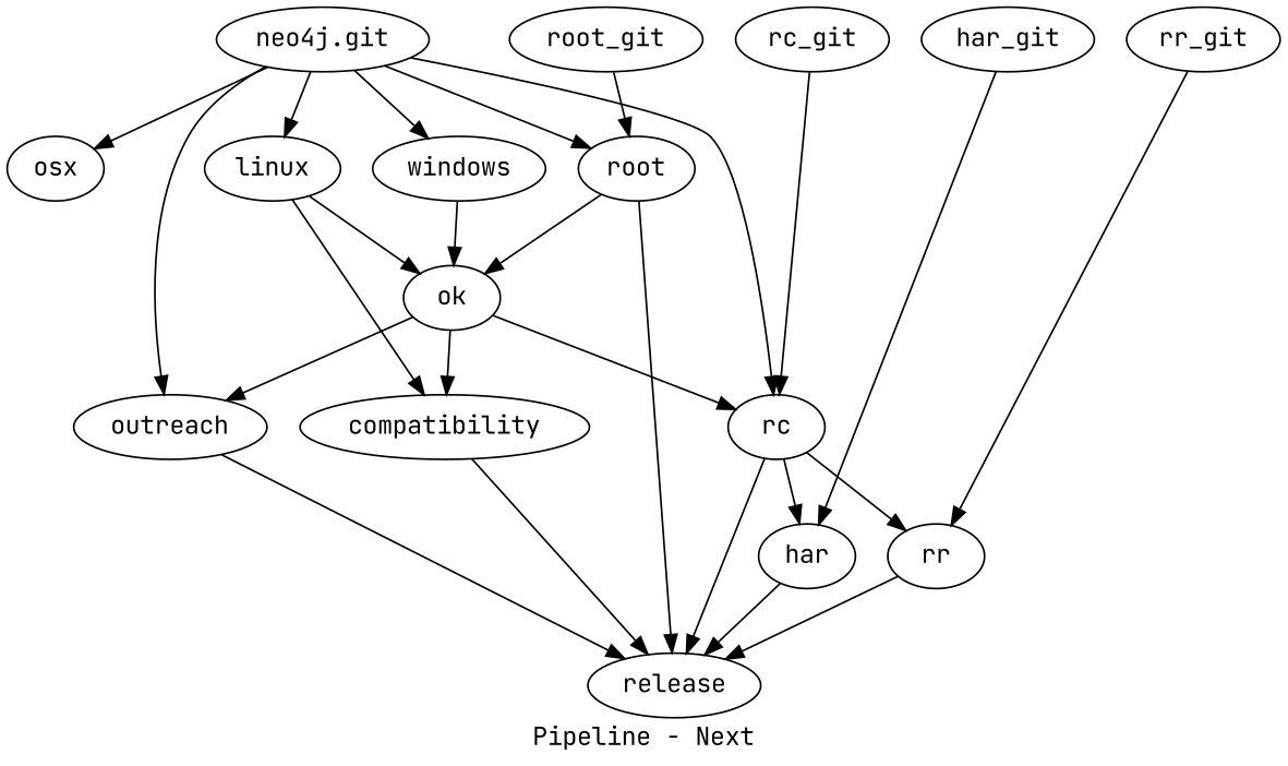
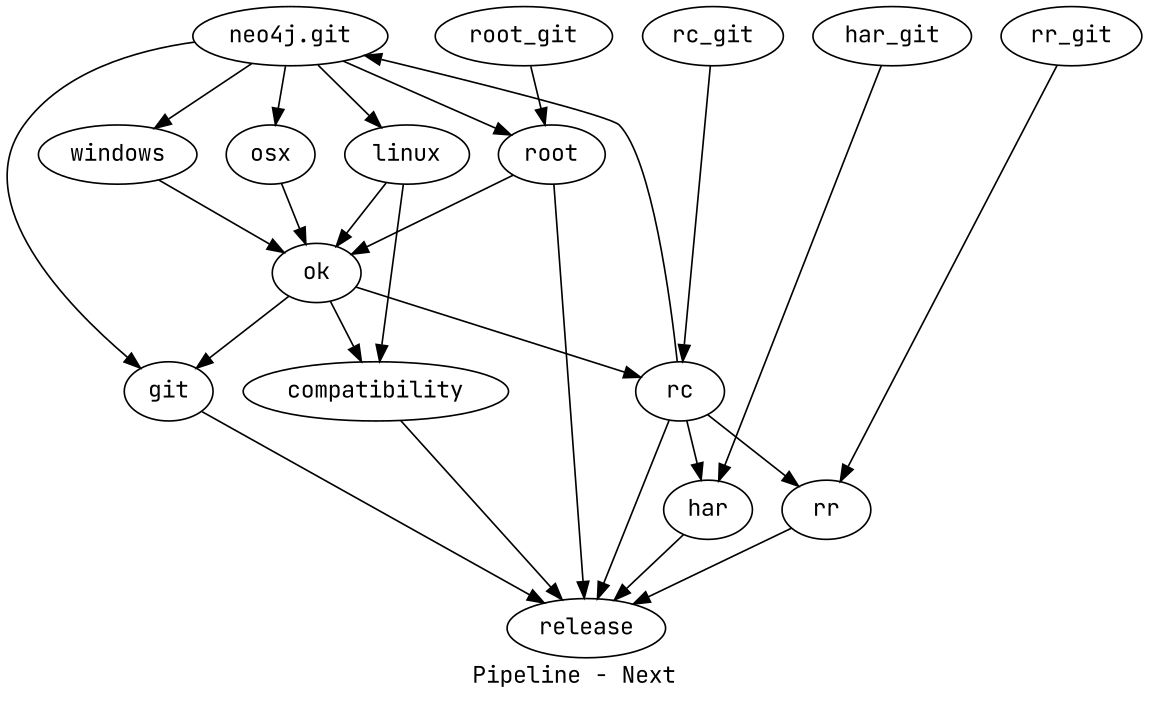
  digraph {
    fontname="JetBrains Mono"
    label="Pipeline - Next"
    node [fontname="JetBrains Mono"]
    edge [fontname="JetBrains Mono"]
    n1 [label="neo4j.git"]
    rc_git
    har_git
    rr_git
    root_git
    release
    linux
    windows
    osx
-   outreach
+   outreach [label=git]
    rc
    root
    har
    rr
    compatibility
    ok
    subgraph sub_1 {
      rank=source
      n1
      rc_git
      har_git
      rr_git
      root_git
    }
    subgraph sub_2 {
      rank=sink
      release
    }
    n1 -> linux
    n1 -> windows
    n1 -> osx
    n1 -> outreach
-   n1 -> rc
+   rc -> n1
    n1 -> root
    rc_git -> rc
    har_git -> har
    rr_git -> rr
    root_git -> root
    linux -> compatibility
    linux -> ok
    windows -> ok
+   osx -> ok
    outreach -> release
    rc -> release
    rc -> har
    rc -> rr
    root -> release
    root -> ok
    har -> release
    rr -> release
    compatibility -> release
    ok -> outreach
    ok -> rc
    ok -> compatibility
  }
